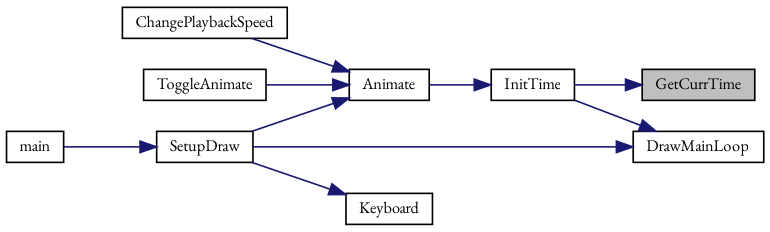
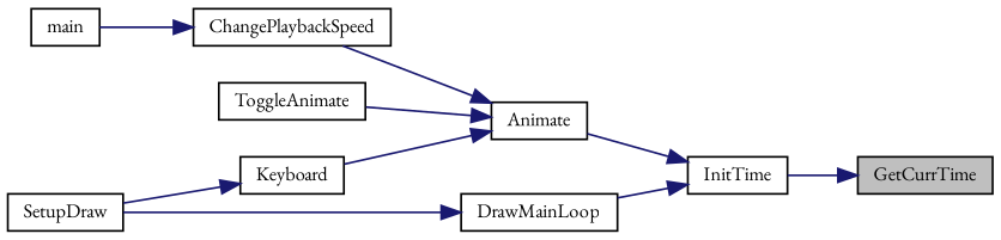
  digraph {
    fontname="EB Garamond"
    rankdir=RL
    node [color=black fillcolor=white fontname="EB Garamond" fontsize=10 shape=record style=filled]
    edge [color=midnightblue dir=back fontname="EB Garamond" fontsize=10 labelfontname=Helvetica labelfontsize=10 style=solid]
    n1 [fillcolor=grey75 fontcolor=black height=0.2 label=GetCurrTime width=0.4]
    n2 [height=0.2 label=InitTime width=0.4]
    n3 [height=0.2 label=Animate width=0.4]
    n4 [height=0.2 label=ChangePlaybackSpeed width=0.4]
    n5 [height=0.2 label=SetupDraw width=0.4]
    n6 [height=0.2 label=ToggleAnimate width=0.4]
    n7 [height=0.2 label=DrawMainLoop width=0.4]
    n8 [height=0.2 label=main width=0.4]
    n9 [height=0.2 label=Keyboard width=0.4]
    n1 -> n2
    n2 -> n3
-   n7 -> n2
+   n2 -> n7
    n3 -> n4
-   n3 -> n5
+   n3 -> n9
    n3 -> n6
-   n5 -> n8
+   n4 -> n8
    n7 -> n5
    n9 -> n5
  }
